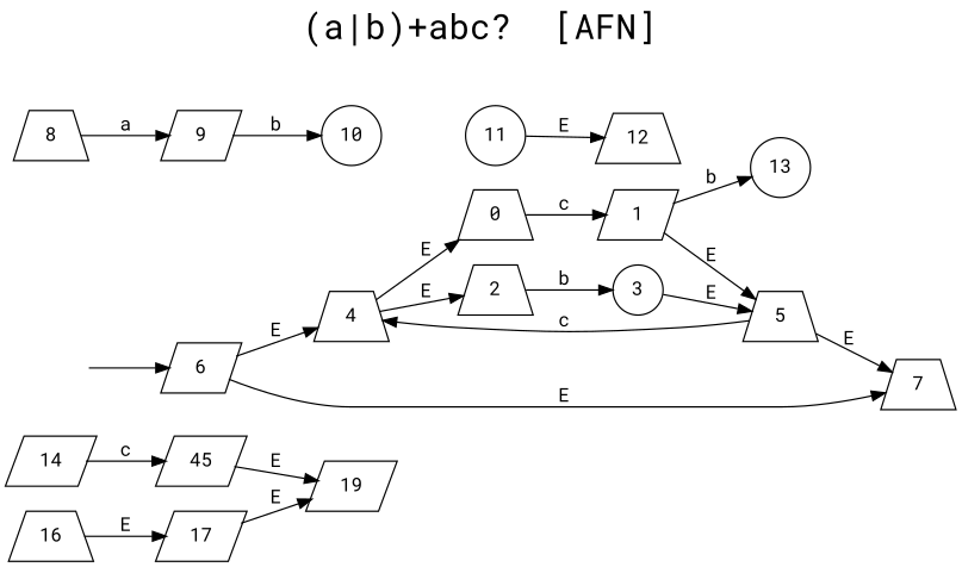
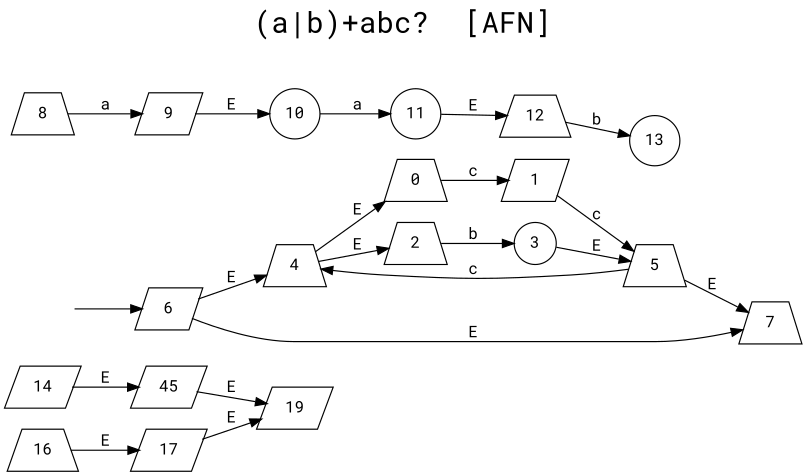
  digraph {
    fontname="Roboto Mono"
    fontsize=25
    label="(a|b)+abc?  [AFN]"
    labelloc=t
    rankdir=LR
    node [fontname="Roboto Mono" shape=trapezium]
    edge [fontname="Roboto Mono"]
    19 [shape=parallelogram]
    6 [shape=parallelogram]
    4
    7
    0
    2
    "" [shape=none]
    1 [shape=parallelogram]
    5
    3 [shape=circle]
    9 [shape=parallelogram]
    8
    10 [shape=circle]
    11 [shape=circle]
    12
    13 [shape=circle]
    14 [shape=parallelogram]
    n18 [label=45 shape=parallelogram]
    17 [shape=parallelogram]
    16
    6 -> 4 [label=E]
    6 -> 7 [label=E]
    4 -> 0 [label=E]
    4 -> 2 [label=E]
    0 -> 1 [label=c]
    2 -> 3 [label=b]
    "" -> 6
-   1 -> 5 [label=E]
+   1 -> 5 [label=c]
    5 -> 4 [label=c]
    5 -> 7 [label=E]
    3 -> 5 [label=E]
-   9 -> 10 [label=b]
+   9 -> 10 [label=E]
    8 -> 9 [label=a]
+   10 -> 11 [label=a]
    11 -> 12 [label=E]
-   1 -> 13 [label=b]
-   14 -> n18 [label=c]
+   12 -> 13 [label=b]
+   14 -> n18 [label=E]
    n18 -> 19 [label=E]
    17 -> 19 [label=E]
    16 -> 17 [label=E]
  }
